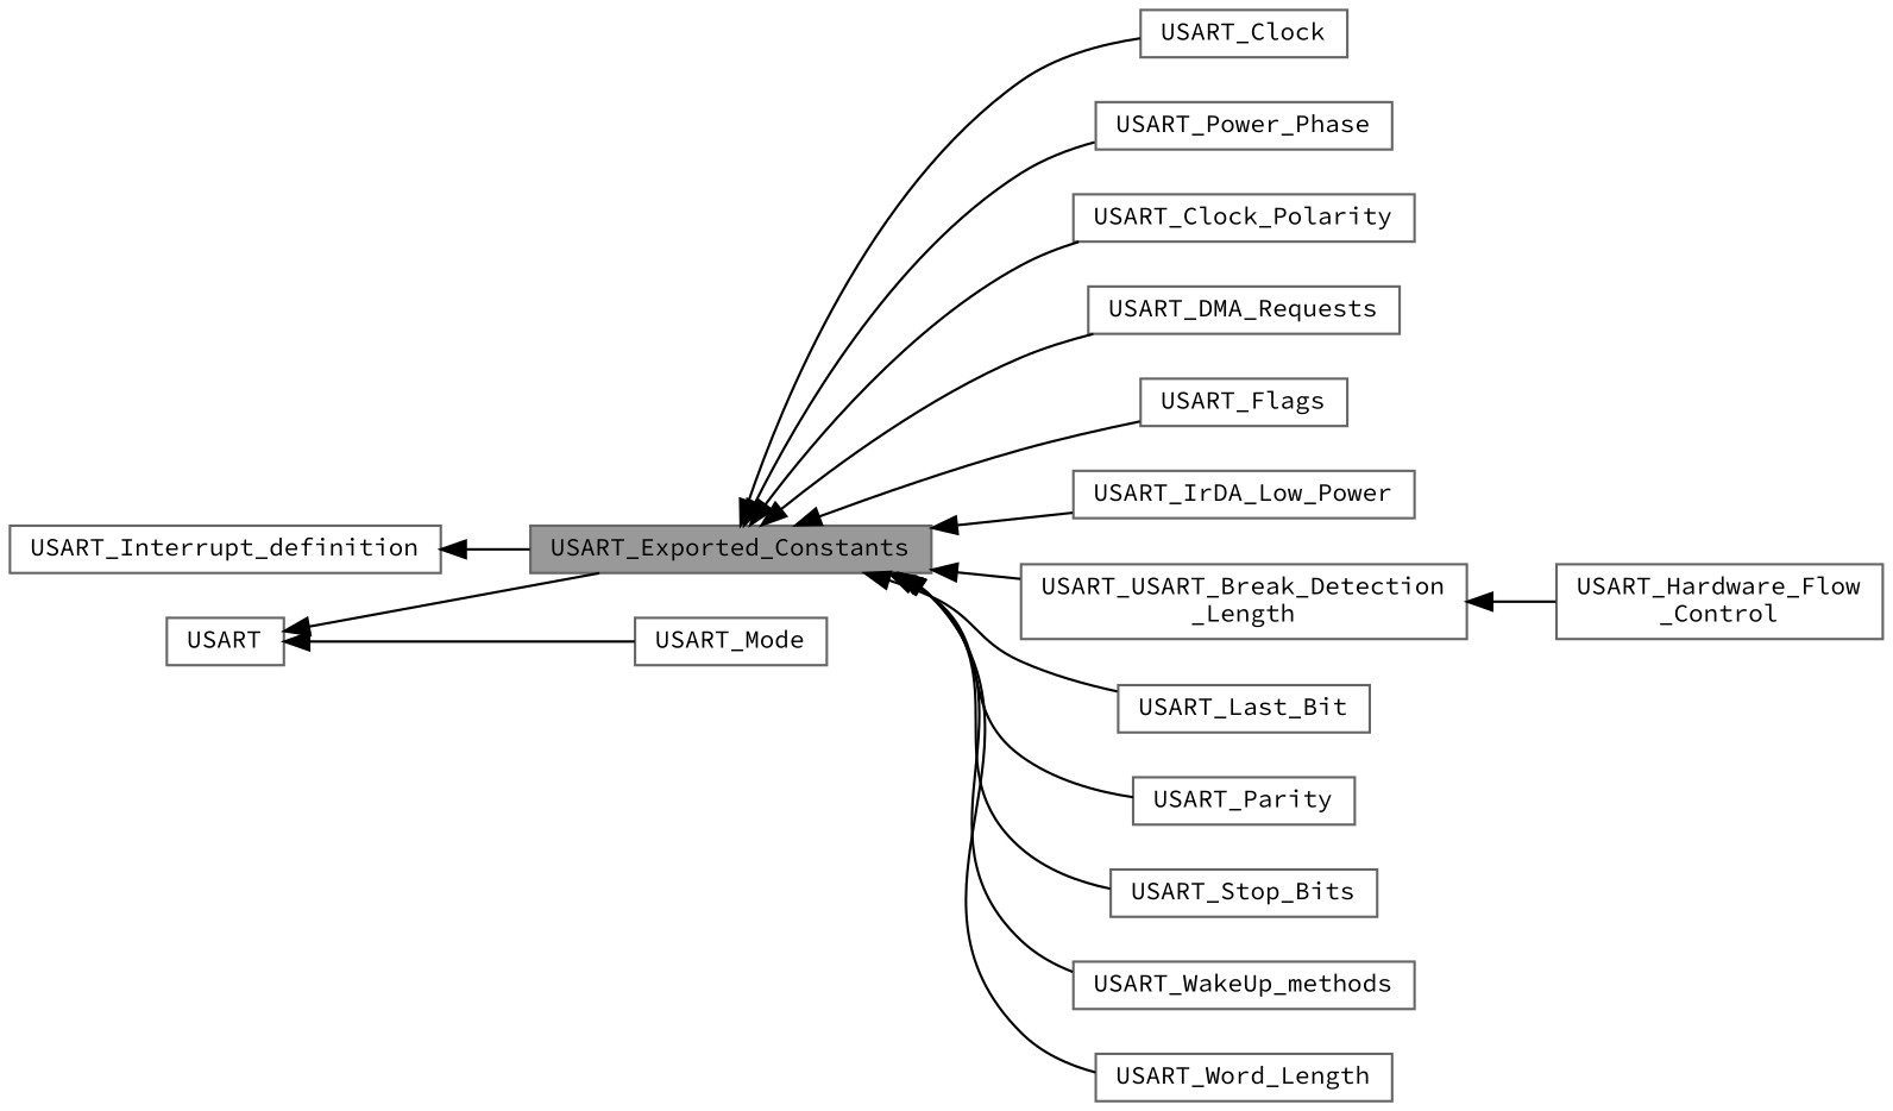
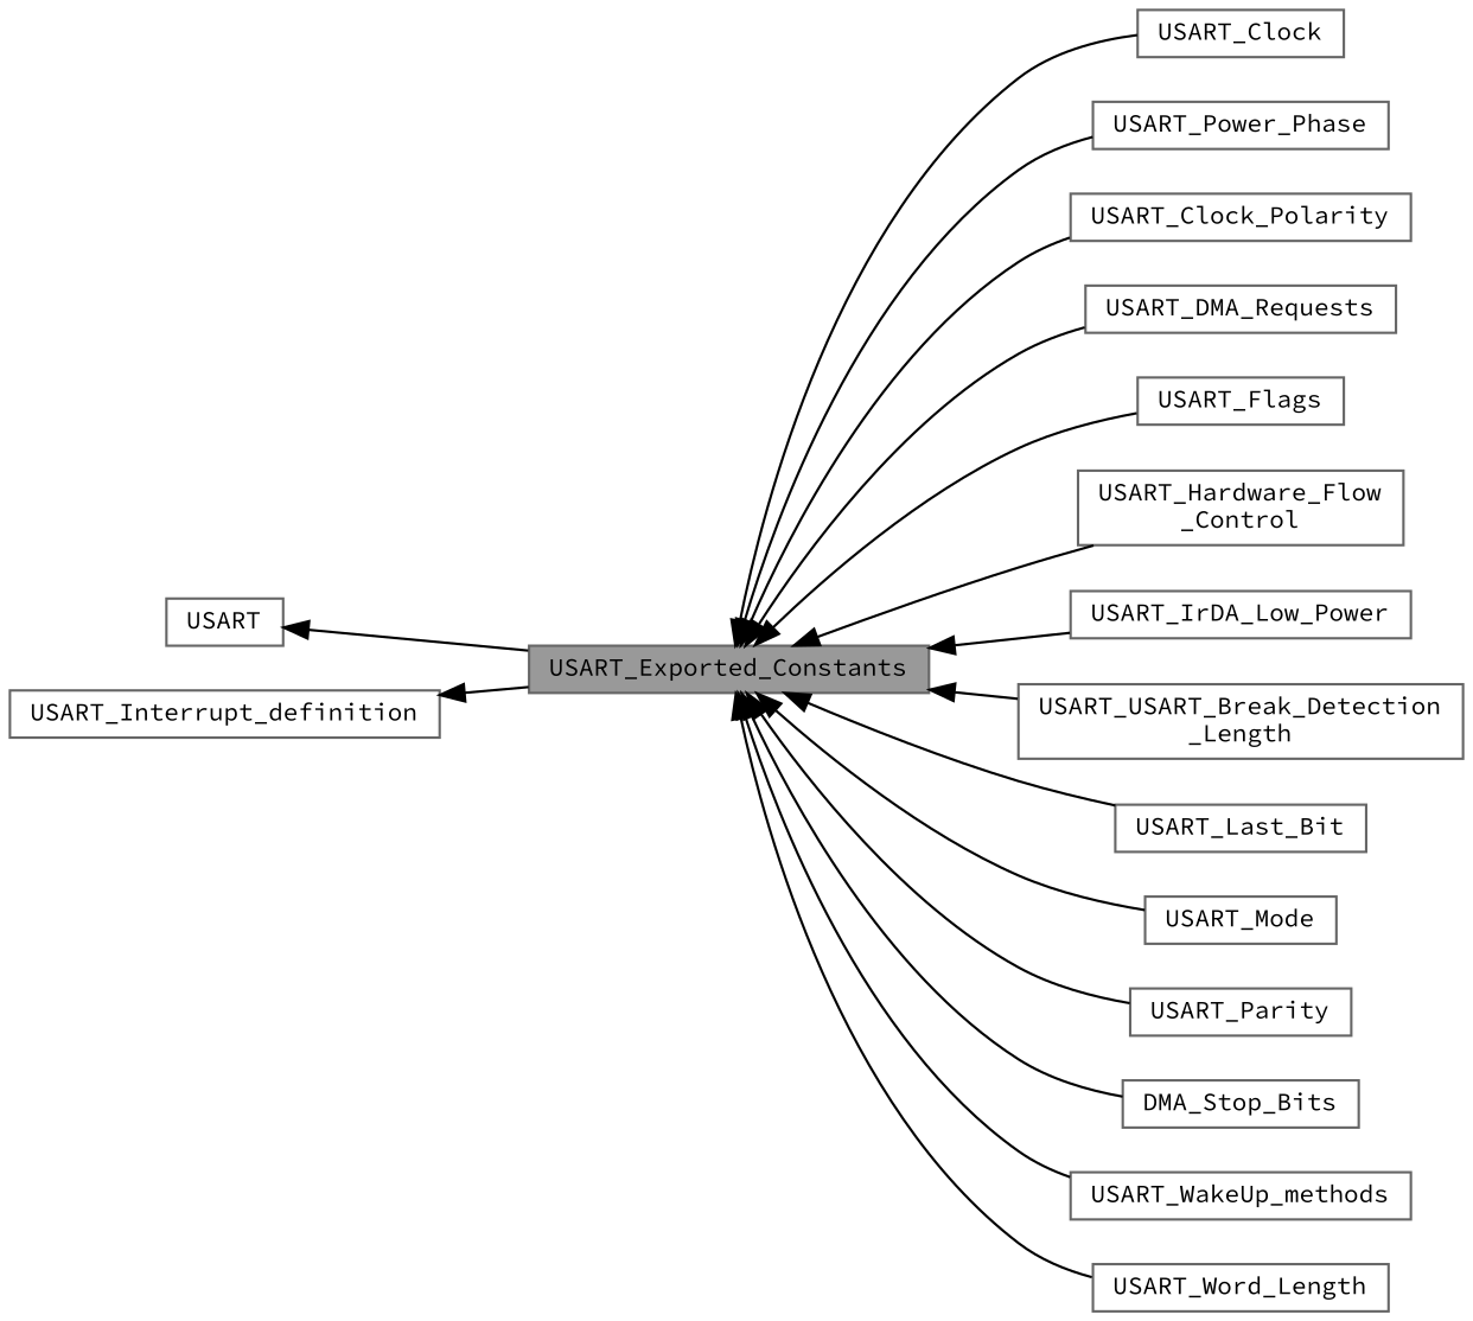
  digraph {
    fontname="Source Code Pro"
    rankdir=LR
    node [color=grey40 fillcolor=white fontname="Source Code Pro" fontsize=10 shape=box style=filled]
    edge [dir=back fontname="Source Code Pro" fontsize=10 labelfontname=Helvetica labelfontsize=10 shape=plaintext style=solid]
    n1 [height=0.2 label=USART width=0.4]
    n2 [color=gray40 fillcolor=grey60 fontcolor=black height=0.2 label=USART_Exported_Constants width=0.4]
    n3 [height=0.2 label=USART_Clock width=0.4]
    n4 [height=0.2 label=USART_Power_Phase width=0.4]
    n5 [height=0.2 label=USART_Clock_Polarity width=0.4]
    n6 [height=0.2 label=USART_DMA_Requests width=0.4]
    n7 [height=0.2 label=USART_Flags width=0.4]
    n8 [height=0.2 label="USART_Hardware_Flow\l_Control" width=0.4]
    n9 [height=0.2 label=USART_IrDA_Low_Power width=0.4]
    n10 [height=0.2 label="USART_USART_Break_Detection\l_Length" width=0.4]
    n11 [height=0.2 label=USART_Last_Bit width=0.4]
    n12 [height=0.2 label=USART_Mode width=0.4]
    n13 [height=0.2 label=USART_Parity width=0.4]
-   n14 [height=0.2 label=USART_Stop_Bits width=0.4]
+   n14 [height=0.2 label=DMA_Stop_Bits width=0.4]
    n15 [height=0.2 label=USART_WakeUp_methods width=0.4]
    n16 [height=0.2 label=USART_Word_Length width=0.4]
    n17 [height=0.2 label=USART_Interrupt_definition width=0.4]
    n1 -> n2
    n2 -> n3
    n2 -> n4
    n2 -> n5
    n2 -> n6
    n2 -> n7
-   n10 -> n8
+   n2 -> n8
    n2 -> n9
    n2 -> n10
    n2 -> n11
-   n1 -> n12
+   n2 -> n12
    n2 -> n13
    n2 -> n14
    n2 -> n15
    n2 -> n16
    n17 -> n2
  }
